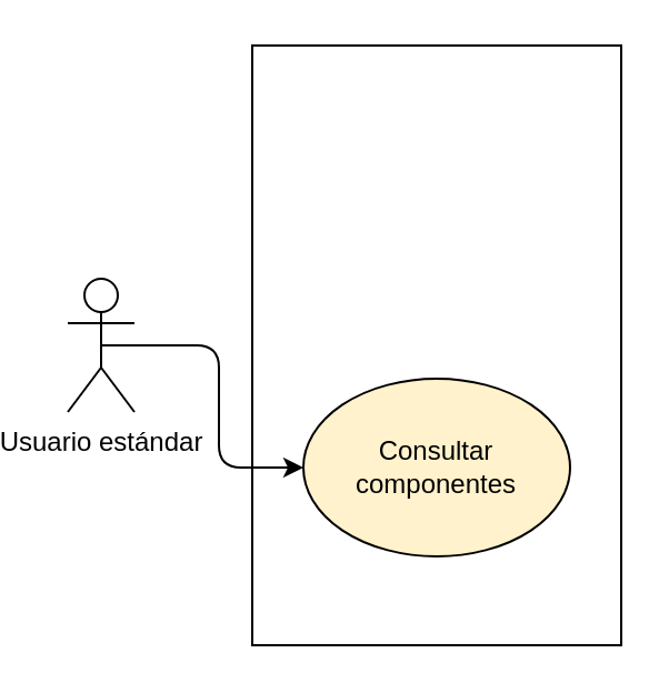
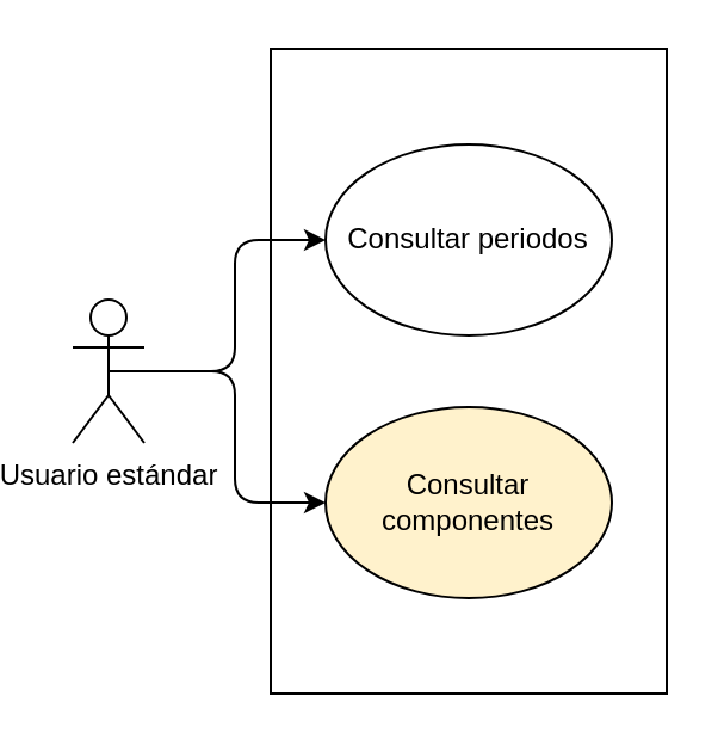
  <mxCell id="0" />
  <mxCell id="1" parent="0" />
  <mxCell id="2" value="" style="rounded=0;whiteSpace=wrap;html=1;" vertex="1" parent="1"><mxGeometry x="103" y="20" width="166" height="270" as="geometry" /></mxCell>
+ <mxCell id="3" style="edgeStyle=orthogonalEdgeStyle;rounded=1;orthogonalLoop=1;jettySize=auto;html=1;exitX=0.5;exitY=0.5;exitDx=0;exitDy=0;exitPerimeter=0;entryX=0;entryY=0.5;entryDx=0;entryDy=0;" edge="1" parent="1" source="5" target="6"><mxGeometry relative="1" as="geometry" /></mxCell>
  <mxCell id="4" style="edgeStyle=orthogonalEdgeStyle;rounded=1;orthogonalLoop=1;jettySize=auto;html=1;exitX=0.5;exitY=0.5;exitDx=0;exitDy=0;exitPerimeter=0;" edge="1" parent="1" source="5" target="7"><mxGeometry relative="1" as="geometry" /></mxCell>
  <mxCell id="5" value="Usuario estándar" style="shape=umlActor;verticalLabelPosition=bottom;verticalAlign=top;html=1;outlineConnect=0;" vertex="1" parent="1"><mxGeometry x="20" y="125" width="30" height="60" as="geometry" /></mxCell>
+ <mxCell id="6" value="Consultar periodos" style="ellipse;whiteSpace=wrap;html=1;" vertex="1" parent="1"><mxGeometry x="126" y="60" width="120" height="80" as="geometry" /></mxCell>
  <mxCell id="7" value="Consultar componentes" style="ellipse;whiteSpace=wrap;html=1;fillColor=#fff2cc;" vertex="1" parent="1"><mxGeometry x="126" y="170" width="120" height="80" as="geometry" /></mxCell>
